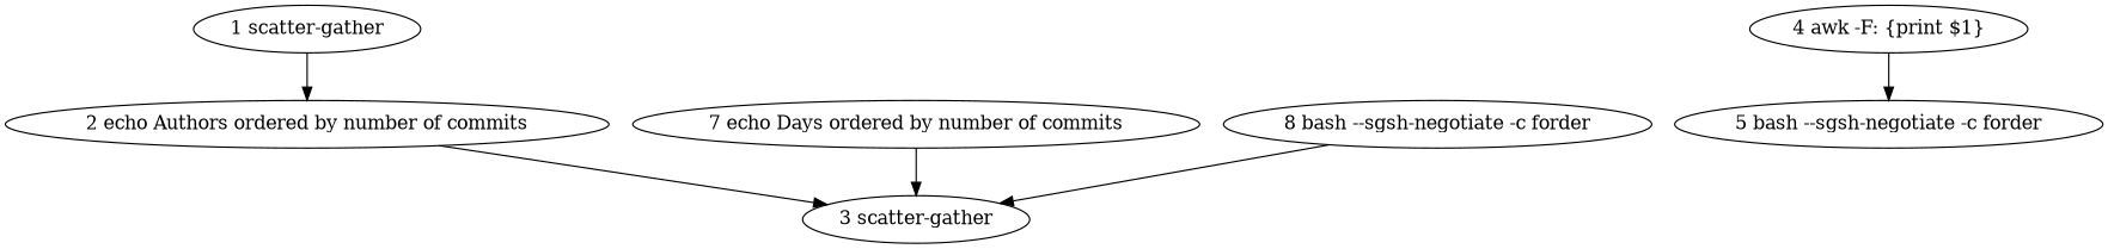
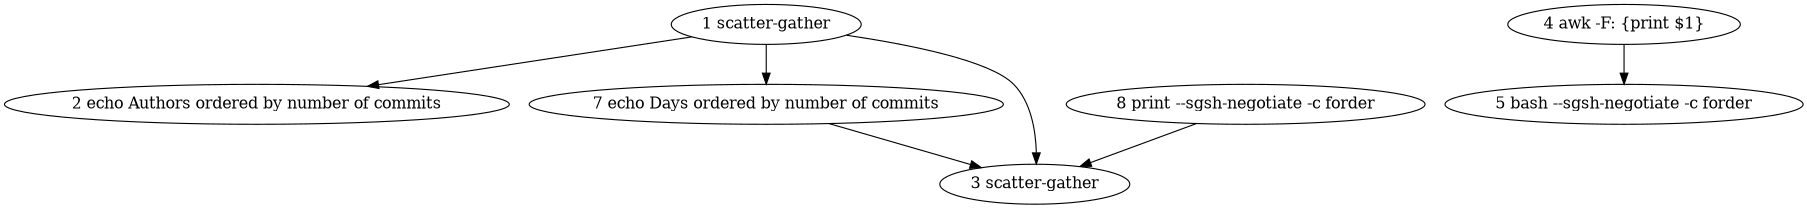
  digraph {
    n1 [label="1 scatter-gather"]
    n2 [label="2 echo Authors ordered by number of commits"]
    n3 [label="7 echo Days ordered by number of commits"]
    n4 [label="3 scatter-gather"]
    n5 [label="4 awk -F: {print $1}"]
    n6 [label="5 bash --sgsh-negotiate -c forder"]
-   n7 [label="8 bash --sgsh-negotiate -c forder"]
+   n7 [label="8 print --sgsh-negotiate -c forder"]
    n1 -> n2
-   n2 -> n4
+   n1 -> n3
+   n1 -> n4
    n3 -> n4
    n5 -> n6
    n7 -> n4
  }
